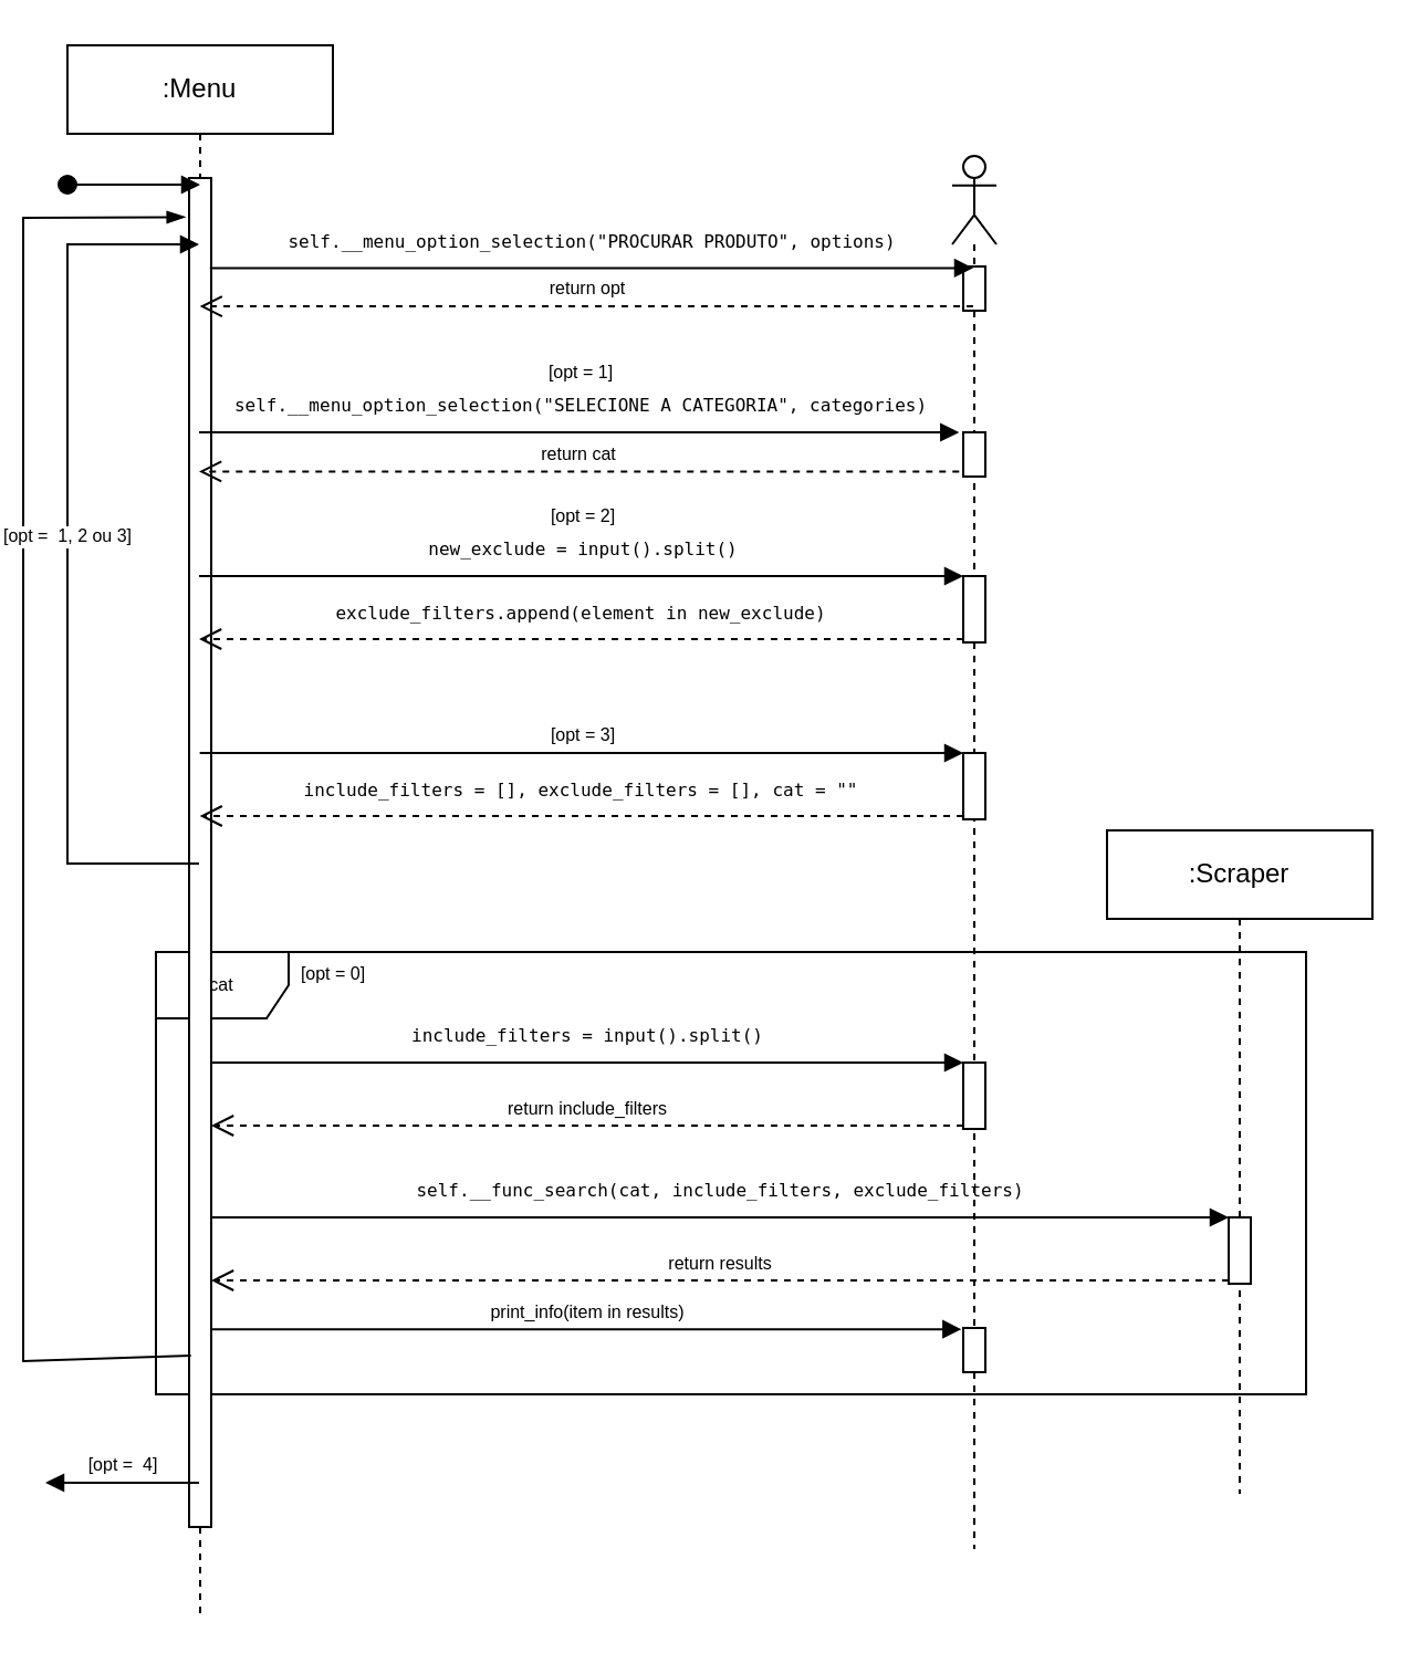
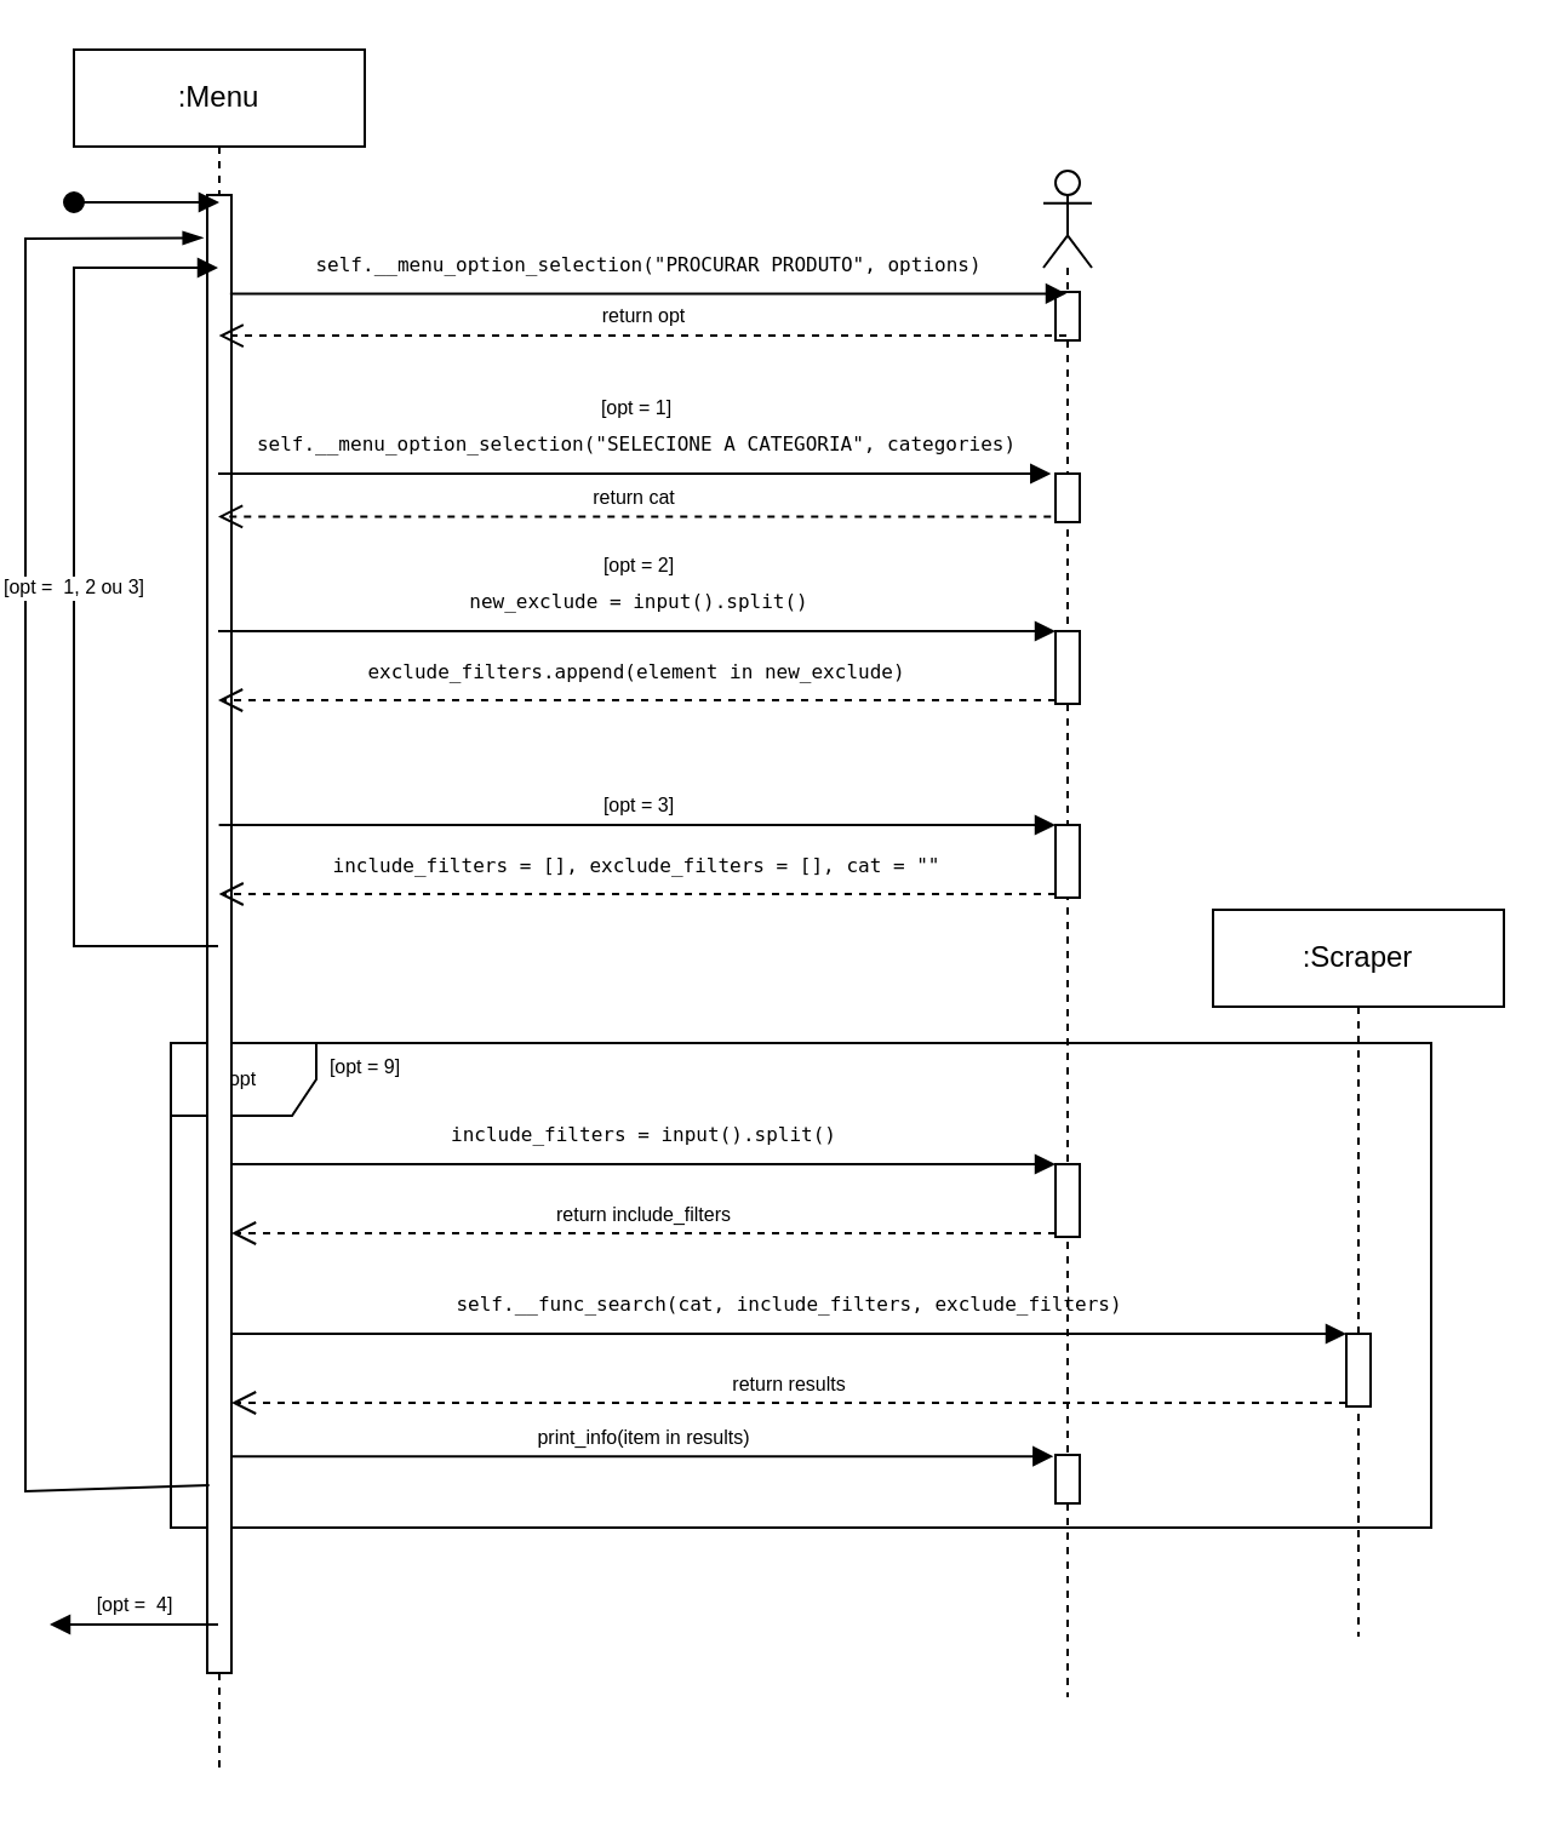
  <mxCell id="0" />
  <mxCell id="1" parent="0" />
- <mxCell id="2" value="cat" style="shape=umlFrame;whiteSpace=wrap;html=1;fontSize=8;fontColor=#000000;" vertex="1" parent="1"><mxGeometry x="70" y="430" width="520" height="200" as="geometry" /></mxCell>
+ <mxCell id="2" value="opt" style="shape=umlFrame;whiteSpace=wrap;html=1;fontSize=8;fontColor=#000000;" vertex="1" parent="1"><mxGeometry x="70" y="430" width="520" height="200" as="geometry" /></mxCell>
  <mxCell id="3" value=":Menu" style="shape=umlLifeline;perimeter=lifelinePerimeter;whiteSpace=wrap;html=1;container=1;collapsible=0;recursiveResize=0;outlineConnect=0;" vertex="1" parent="1"><mxGeometry x="30" y="20" width="120" height="710" as="geometry" /></mxCell>
  <mxCell id="4" value="" style="html=1;points=[];perimeter=orthogonalPerimeter;" vertex="1" parent="3"><mxGeometry x="55" y="60" width="10" height="610" as="geometry" /></mxCell>
  <mxCell id="5" value="" style="html=1;verticalAlign=bottom;endArrow=blockThin;labelBackgroundColor=none;fontSize=8;fontColor=#000000;exitX=0.083;exitY=0.873;exitDx=0;exitDy=0;exitPerimeter=0;rounded=0;endFill=1;entryX=-0.167;entryY=0.029;entryDx=0;entryDy=0;entryPerimeter=0;" edge="1" parent="3" source="4" target="4"><mxGeometry width="80" relative="1" as="geometry"><mxPoint x="20" y="655" as="sourcePoint" /><mxPoint x="-20" y="90" as="targetPoint" /><Array as="points"><mxPoint x="-20" y="595" /><mxPoint x="-20" y="78" /></Array></mxGeometry></mxCell>
  <mxCell id="6" value=":Scraper" style="shape=umlLifeline;perimeter=lifelinePerimeter;whiteSpace=wrap;html=1;container=1;collapsible=0;recursiveResize=0;outlineConnect=0;" vertex="1" parent="1"><mxGeometry x="500" y="375" width="120" height="300" as="geometry" /></mxCell>
  <mxCell id="7" value="" style="html=1;points=[];perimeter=orthogonalPerimeter;fontSize=8;" vertex="1" parent="6"><mxGeometry x="55" y="175" width="10" height="30" as="geometry" /></mxCell>
  <mxCell id="8" value="" style="shape=umlLifeline;participant=umlActor;perimeter=lifelinePerimeter;whiteSpace=wrap;html=1;container=1;collapsible=0;recursiveResize=0;verticalAlign=top;spacingTop=36;outlineConnect=0;" vertex="1" parent="1"><mxGeometry x="430" y="70" width="20" height="630" as="geometry" /></mxCell>
  <mxCell id="9" value="" style="html=1;points=[];perimeter=orthogonalPerimeter;" vertex="1" parent="8"><mxGeometry x="5" y="50" width="10" height="20" as="geometry" /></mxCell>
  <mxCell id="10" value="" style="html=1;points=[];perimeter=orthogonalPerimeter;" vertex="1" parent="8"><mxGeometry x="5" y="125" width="10" height="20" as="geometry" /></mxCell>
  <mxCell id="11" value="" style="html=1;points=[];perimeter=orthogonalPerimeter;fontSize=8;" vertex="1" parent="8"><mxGeometry x="5" y="190" width="10" height="30" as="geometry" /></mxCell>
  <mxCell id="12" value="" style="html=1;points=[];perimeter=orthogonalPerimeter;fontSize=8;" vertex="1" parent="8"><mxGeometry x="5" y="270" width="10" height="30" as="geometry" /></mxCell>
  <mxCell id="13" value="&lt;div&gt;&lt;br&gt;&lt;/div&gt;&lt;div&gt;[opt = 3]&lt;br&gt;&lt;/div&gt;" style="html=1;verticalAlign=bottom;endArrow=block;entryX=0;entryY=0;fontSize=8;labelBackgroundColor=#ffffff;" edge="1" parent="8" target="12"><mxGeometry relative="1" as="geometry"><mxPoint x="-340.19" y="270" as="sourcePoint" /></mxGeometry></mxCell>
  <mxCell id="14" value="&lt;div style=&quot;font-family: &amp;#34;droid sans mono&amp;#34; , &amp;#34;monospace&amp;#34; , monospace , &amp;#34;droid sans fallback&amp;#34; ; font-weight: normal ; font-size: 8px ; line-height: 19px&quot;&gt;&lt;div style=&quot;font-size: 8px&quot;&gt;&lt;span style=&quot;font-size: 8px&quot;&gt;include_filters = [], exclude_filters = [], cat = &lt;/span&gt;&lt;span style=&quot;font-size: 8px&quot;&gt;&quot;&quot;&lt;/span&gt;&lt;/div&gt;&lt;/div&gt;" style="html=1;verticalAlign=bottom;endArrow=open;dashed=1;endSize=8;exitX=0;exitY=0.95;fontSize=8;labelBackgroundColor=none;" edge="1" parent="8" source="12"><mxGeometry relative="1" as="geometry"><mxPoint x="-340.19" y="298.5" as="targetPoint" /></mxGeometry></mxCell>
  <mxCell id="15" value="" style="html=1;points=[];perimeter=orthogonalPerimeter;fontSize=8;" vertex="1" parent="8"><mxGeometry x="5" y="410" width="10" height="30" as="geometry" /></mxCell>
  <mxCell id="16" value="&lt;div style=&quot;font-family: &amp;quot;droid sans mono&amp;quot;, &amp;quot;monospace&amp;quot;, monospace, &amp;quot;droid sans fallback&amp;quot;; font-weight: normal; line-height: 19px; font-size: 8px;&quot;&gt;&lt;div style=&quot;font-size: 8px;&quot;&gt;&lt;span style=&quot;background-color: rgb(255, 255, 255); font-size: 8px;&quot;&gt;&lt;font style=&quot;font-size: 8px;&quot;&gt;self.__menu_option_selection(&quot;PROCURAR PRODUTO&quot;, options)&lt;/font&gt;&lt;/span&gt;&lt;/div&gt;&lt;/div&gt;" style="html=1;verticalAlign=bottom;endArrow=block;fontSize=8;exitX=0.943;exitY=0.251;exitDx=0;exitDy=0;exitPerimeter=0;" edge="1" parent="1" target="8"><mxGeometry width="80" relative="1" as="geometry"><mxPoint x="94.43" y="120.71" as="sourcePoint" /><mxPoint x="404.5" y="120.71" as="targetPoint" /></mxGeometry></mxCell>
  <mxCell id="17" value="return opt" style="html=1;verticalAlign=bottom;endArrow=open;dashed=1;endSize=8;fontSize=8;" edge="1" parent="1" source="8"><mxGeometry relative="1" as="geometry"><mxPoint x="399.67" y="138.04" as="sourcePoint" /><mxPoint x="89.81" y="138.04" as="targetPoint" /></mxGeometry></mxCell>
  <mxCell id="18" value="" style="html=1;verticalAlign=bottom;startArrow=oval;startFill=1;endArrow=block;startSize=8;fontSize=8;" edge="1" parent="1"><mxGeometry x="0.333" y="10" width="60" relative="1" as="geometry"><mxPoint x="30" y="83" as="sourcePoint" /><mxPoint x="90" y="83" as="targetPoint" /><mxPoint as="offset" /></mxGeometry></mxCell>
  <mxCell id="19" value="[opt =&amp;nbsp; 1, 2 ou 3]" style="html=1;verticalAlign=bottom;endArrow=block;fontSize=8;rounded=0;" edge="1" parent="1" target="3"><mxGeometry width="80" relative="1" as="geometry"><mxPoint x="89.5" y="390" as="sourcePoint" /><mxPoint x="20" y="170" as="targetPoint" /><Array as="points"><mxPoint x="30" y="390" /><mxPoint x="30" y="140" /><mxPoint x="30" y="110" /></Array></mxGeometry></mxCell>
  <mxCell id="20" value="&lt;div&gt;&lt;br&gt;&lt;/div&gt;&lt;div&gt;[opt = 1]&lt;br&gt;&lt;/div&gt;&lt;div style=&quot;font-family: &amp;#34;droid sans mono&amp;#34; , &amp;#34;monospace&amp;#34; , monospace , &amp;#34;droid sans fallback&amp;#34; ; font-weight: normal ; line-height: 19px&quot;&gt;&lt;div&gt;&lt;span style=&quot;background-color: rgb(255 , 255 , 255)&quot;&gt;self.__menu_option_selection(&quot;SELECIONE A CATEGORIA&quot;, categories)&lt;/span&gt;&lt;/div&gt;&lt;/div&gt;" style="html=1;verticalAlign=bottom;endArrow=block;fontSize=8;entryX=-0.186;entryY=0;entryDx=0;entryDy=0;entryPerimeter=0;" edge="1" parent="1" source="3" target="10"><mxGeometry width="80" relative="1" as="geometry"><mxPoint x="170" y="170" as="sourcePoint" /><mxPoint x="260" y="220" as="targetPoint" /></mxGeometry></mxCell>
  <mxCell id="21" value="return cat" style="html=1;verticalAlign=bottom;endArrow=open;dashed=1;endSize=8;fontSize=8;exitX=-0.186;exitY=0.886;exitDx=0;exitDy=0;exitPerimeter=0;" edge="1" parent="1" source="10" target="3"><mxGeometry relative="1" as="geometry"><mxPoint x="260" y="220" as="sourcePoint" /><mxPoint x="170" y="188" as="targetPoint" /></mxGeometry></mxCell>
  <mxCell id="22" value="&lt;div&gt;&lt;br&gt;&lt;/div&gt;&lt;div&gt;[opt = 2]&lt;br&gt;&lt;/div&gt;&lt;div style=&quot;font-family: &amp;#34;droid sans mono&amp;#34; , &amp;#34;monospace&amp;#34; , monospace , &amp;#34;droid sans fallback&amp;#34; ; font-weight: normal ; font-size: 8px ; line-height: 19px&quot;&gt;&lt;div style=&quot;font-size: 8px&quot;&gt;&lt;span style=&quot;font-size: 8px&quot;&gt;new_exclude = &lt;/span&gt;&lt;span style=&quot;font-size: 8px&quot;&gt;input&lt;/span&gt;&lt;span style=&quot;font-size: 8px&quot;&gt;().split()&lt;/span&gt;&lt;/div&gt;&lt;/div&gt;" style="html=1;verticalAlign=bottom;endArrow=block;entryX=0;entryY=0;fontSize=8;labelBackgroundColor=#ffffff;" edge="1" target="11" parent="1" source="3"><mxGeometry relative="1" as="geometry"><mxPoint x="210" y="280" as="sourcePoint" /></mxGeometry></mxCell>
  <mxCell id="23" value="&lt;div style=&quot;font-family: &amp;#34;droid sans mono&amp;#34; , &amp;#34;monospace&amp;#34; , monospace , &amp;#34;droid sans fallback&amp;#34; ; font-weight: normal ; font-size: 14px ; line-height: 19px&quot;&gt;&lt;div&gt;&lt;span style=&quot;font-size: 8px&quot;&gt;exclude_filters.append(element in new_exclude)&lt;/span&gt;&lt;/div&gt;&lt;/div&gt;" style="html=1;verticalAlign=bottom;endArrow=open;dashed=1;endSize=8;exitX=0;exitY=0.95;fontSize=8;labelBackgroundColor=none;" edge="1" source="11" parent="1" target="3"><mxGeometry relative="1" as="geometry"><mxPoint x="200" y="320" as="targetPoint" /></mxGeometry></mxCell>
  <mxCell id="24" value="[opt =&amp;nbsp; 4]" style="html=1;verticalAlign=bottom;endArrow=block;fontSize=8;" edge="1" parent="1"><mxGeometry width="80" relative="1" as="geometry"><mxPoint x="89.5" y="670" as="sourcePoint" /><mxPoint x="20" y="670" as="targetPoint" /><Array as="points"><mxPoint x="60" y="670" /></Array></mxGeometry></mxCell>
  <mxCell id="25" value="&lt;div style=&quot;font-size: 8px&quot;&gt;&lt;div style=&quot;font-family: &amp;#34;droid sans mono&amp;#34; , &amp;#34;monospace&amp;#34; , monospace , &amp;#34;droid sans fallback&amp;#34; ; font-weight: normal ; font-size: 8px ; line-height: 19px&quot;&gt;&lt;div style=&quot;font-size: 8px&quot;&gt;&lt;span style=&quot;font-size: 8px&quot;&gt;include_filters&lt;/span&gt;&lt;span style=&quot;font-size: 8px&quot;&gt; = &lt;/span&gt;&lt;span style=&quot;font-size: 8px&quot;&gt;input&lt;/span&gt;&lt;span style=&quot;font-size: 8px&quot;&gt;().split()&lt;/span&gt;&lt;/div&gt;&lt;/div&gt;&lt;/div&gt;" style="html=1;verticalAlign=bottom;endArrow=block;entryX=0;entryY=0;fontSize=8;labelBackgroundColor=#ffffff;" edge="1" parent="1" target="15" source="4"><mxGeometry relative="1" as="geometry"><mxPoint x="470" y="495" as="sourcePoint" /></mxGeometry></mxCell>
  <mxCell id="26" value="return include_filters" style="html=1;verticalAlign=bottom;endArrow=open;dashed=1;endSize=8;exitX=0;exitY=0.95;fontSize=8;labelBackgroundColor=none;" edge="1" parent="1" source="15" target="4"><mxGeometry relative="1" as="geometry"><mxPoint x="460" y="560" as="targetPoint" /></mxGeometry></mxCell>
- <mxCell id="27" value="[opt = 0]" style="text;html=1;align=center;verticalAlign=middle;resizable=0;points=[];autosize=1;strokeColor=none;fontSize=8;fontColor=#000000;" vertex="1" parent="1"><mxGeometry x="130" y="430" width="40" height="20" as="geometry" /></mxCell>
+ <mxCell id="27" value="[opt = 9]" style="text;html=1;align=center;verticalAlign=middle;resizable=0;points=[];autosize=1;strokeColor=none;fontSize=8;fontColor=#000000;" vertex="1" parent="1"><mxGeometry x="130" y="430" width="40" height="20" as="geometry" /></mxCell>
  <mxCell id="28" value="&lt;div style=&quot;font-family: &amp;quot;droid sans mono&amp;quot;, &amp;quot;monospace&amp;quot;, monospace, &amp;quot;droid sans fallback&amp;quot;; font-weight: normal; font-size: 8px; line-height: 19px;&quot;&gt;&lt;div style=&quot;font-size: 8px;&quot;&gt;&lt;span style=&quot;font-size: 8px;&quot;&gt;self&lt;/span&gt;&lt;span style=&quot;font-size: 8px;&quot;&gt;.__func_search(cat, include_filters, exclude_filters)&lt;/span&gt;&lt;/div&gt;&lt;/div&gt;" style="html=1;verticalAlign=bottom;endArrow=block;entryX=0;entryY=0;fontSize=8;labelBackgroundColor=none;" edge="1" parent="1" target="7" source="4"><mxGeometry relative="1" as="geometry"><mxPoint x="660" y="460" as="sourcePoint" /></mxGeometry></mxCell>
  <mxCell id="29" value="return results" style="html=1;verticalAlign=bottom;endArrow=open;dashed=1;endSize=8;exitX=0;exitY=0.95;fontSize=8;labelBackgroundColor=none;" edge="1" parent="1" source="7" target="4"><mxGeometry relative="1" as="geometry"><mxPoint x="680" y="620" as="targetPoint" /></mxGeometry></mxCell>
  <mxCell id="30" value="" style="html=1;points=[];perimeter=orthogonalPerimeter;fontSize=8;fontColor=#000000;" vertex="1" parent="1"><mxGeometry x="435" y="600" width="10" height="20" as="geometry" /></mxCell>
  <mxCell id="31" value="print_info(item in results)" style="html=1;verticalAlign=bottom;endArrow=block;labelBackgroundColor=none;fontSize=8;fontColor=#000000;entryX=-0.083;entryY=0.029;entryDx=0;entryDy=0;entryPerimeter=0;" edge="1" parent="1" source="4" target="30"><mxGeometry width="80" relative="1" as="geometry"><mxPoint x="190" y="675" as="sourcePoint" /><mxPoint x="270" y="675" as="targetPoint" /></mxGeometry></mxCell>
